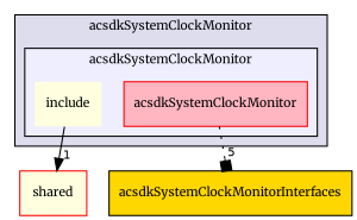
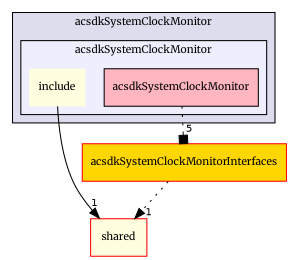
  digraph {
    compound=true
    fontname=Merriweather
    node [fillcolor=lightyellow fontname=Merriweather fontsize=10 shape=box style=filled color=red]
    edge [arrowhead=normal fontname=Merriweather headlabel=1 labeldistance=1.5 labelfontname=Helvetica labelfontsize=10 style=dotted]
    n1 [label=include shape=plaintext color=""]
-   n2 [fillcolor=lightpink label=acsdkSystemClockMonitor]
+   n2 [color=black fillcolor=lightpink label=acsdkSystemClockMonitor]
    n3 [label=shared]
-   n4 [color=black fillcolor=gold label=acsdkSystemClockMonitorInterfaces]
+   n4 [fillcolor=gold label=acsdkSystemClockMonitorInterfaces]
    subgraph cluster_1 {
      bgcolor="#ddddee"
      fontsize=10
      label=acsdkSystemClockMonitor
      pencolor=black
      subgraph cluster_2 {
        bgcolor="#eeeeff"
        fontsize=10
        label=acsdkSystemClockMonitor
        pencolor=black
        n1
        n2
      }
    }
    n1 -> n3 [style=solid]
    n2 -> n4 [arrowhead=box headlabel=5]
+   n4 -> n3
  }
